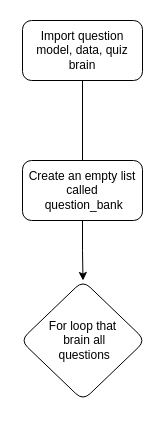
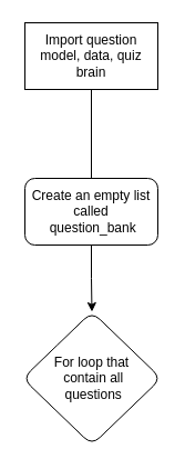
  <mxCell id="0" />
  <mxCell id="1" parent="0" />
  <mxCell id="2" value="" style="edgeStyle=orthogonalEdgeStyle;rounded=0;orthogonalLoop=1;jettySize=auto;html=1;endArrow=none;" edge="1" parent="1" source="3" target="5"><mxGeometry relative="1" as="geometry" /></mxCell>
- <mxCell id="3" value="Import question model, data, quiz brain" style="rounded=1;whiteSpace=wrap;html=1;" vertex="1" parent="1"><mxGeometry x="22" y="20" width="120" height="60" as="geometry" /></mxCell>
+ <mxCell id="3" value="Import question model, data, quiz brain" style="whiteSpace=wrap;html=1;rounded=0;" vertex="1" parent="1"><mxGeometry x="22" y="20" width="120" height="60" as="geometry" /></mxCell>
  <mxCell id="4" value="" style="edgeStyle=orthogonalEdgeStyle;rounded=0;orthogonalLoop=1;jettySize=auto;html=1;" edge="1" parent="1" source="5" target="6"><mxGeometry relative="1" as="geometry" /></mxCell>
  <mxCell id="5" value="&lt;div&gt;Create an empty list called&lt;/div&gt;&lt;div&gt;&amp;nbsp;question_bank&lt;/div&gt;" style="whiteSpace=wrap;html=1;rounded=1;" vertex="1" parent="1"><mxGeometry x="22" y="160" width="120" height="60" as="geometry" /></mxCell>
- <mxCell id="6" value="&lt;div&gt;For loop that&lt;/div&gt;&lt;div&gt;&amp;nbsp;brain all&lt;/div&gt;&lt;div&gt;&amp;nbsp;questions&lt;/div&gt;" style="rhombus;whiteSpace=wrap;html=1;rounded=1;" vertex="1" parent="1"><mxGeometry x="20" y="280" width="125" height="120" as="geometry" /></mxCell>
+ <mxCell id="6" value="&lt;div&gt;For loop that&lt;/div&gt;&lt;div&gt;&amp;nbsp;contain all&lt;/div&gt;&lt;div&gt;&amp;nbsp;questions&lt;/div&gt;" style="rhombus;whiteSpace=wrap;html=1;rounded=1;" vertex="1" parent="1"><mxGeometry x="20" y="280" width="125" height="120" as="geometry" /></mxCell>
